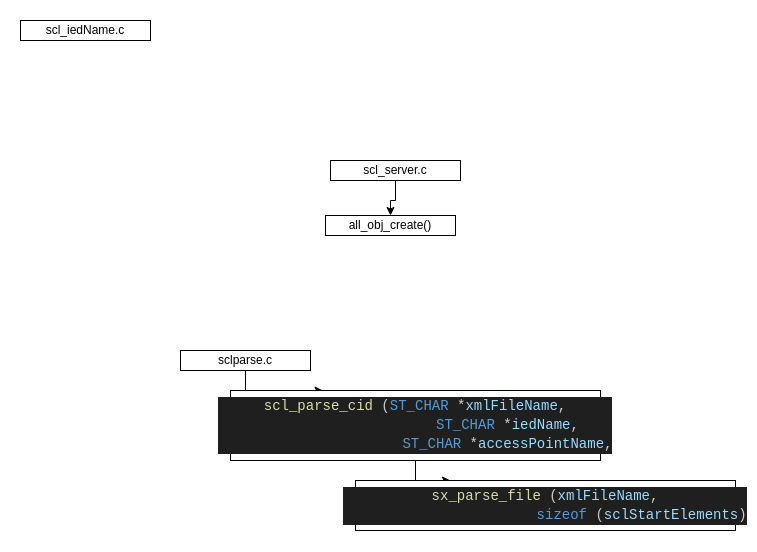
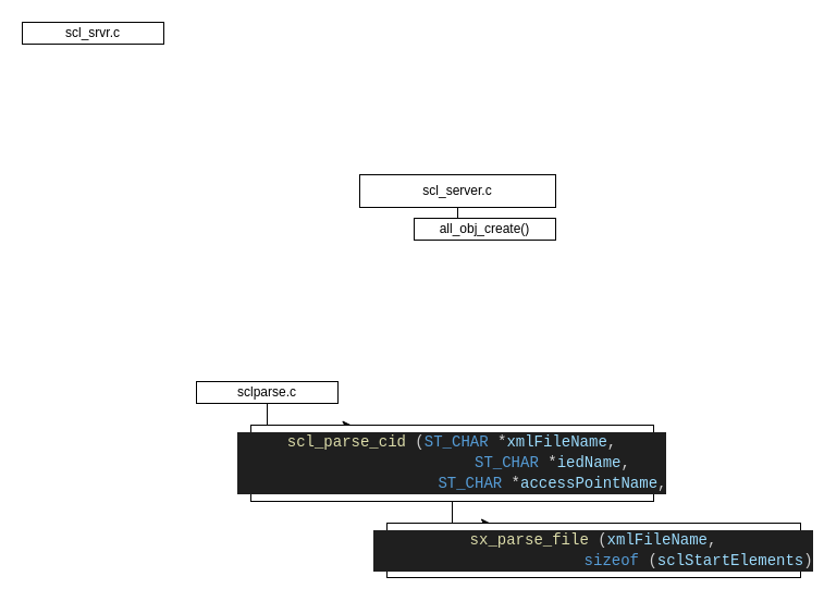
  <mxCell id="0" />
  <mxCell id="1" parent="0" />
  <mxCell id="2" style="edgeStyle=orthogonalEdgeStyle;rounded=0;orthogonalLoop=1;jettySize=auto;html=1;exitX=0.5;exitY=1;exitDx=0;exitDy=0;" parent="1" source="3" target="4" edge="1"><mxGeometry relative="1" as="geometry" /></mxCell>
- <mxCell id="3" value="scl_server.c" style="rounded=0;whiteSpace=wrap;html=1;" parent="1" vertex="1"><mxGeometry x="330" y="160" width="130" height="20" as="geometry" /></mxCell>
- <mxCell id="4" value="all_obj_create()" style="rounded=0;whiteSpace=wrap;html=1;" parent="1" vertex="1"><mxGeometry x="325" y="215" width="130" height="20" as="geometry" /></mxCell>
+ <mxCell id="3" value="scl_server.c" style="rounded=0;whiteSpace=wrap;html=1;" parent="1" vertex="1"><mxGeometry x="330" y="160" width="180" height="30" as="geometry" /></mxCell>
+ <mxCell id="4" value="all_obj_create()" style="rounded=0;whiteSpace=wrap;html=1;" parent="1" vertex="1"><mxGeometry x="380" y="200" width="130" height="20" as="geometry" /></mxCell>
  <mxCell id="5" style="edgeStyle=orthogonalEdgeStyle;rounded=0;orthogonalLoop=1;jettySize=auto;html=1;exitX=0.5;exitY=1;exitDx=0;exitDy=0;entryX=0.25;entryY=0;entryDx=0;entryDy=0;" parent="1" source="6" target="8" edge="1"><mxGeometry relative="1" as="geometry" /></mxCell>
  <mxCell id="6" value="sclparse&lt;span style=&quot;background-color: initial;&quot;&gt;.c&lt;/span&gt;" style="rounded=0;whiteSpace=wrap;html=1;" parent="1" vertex="1"><mxGeometry x="180" y="350" width="130" height="20" as="geometry" /></mxCell>
  <mxCell id="7" style="edgeStyle=orthogonalEdgeStyle;rounded=0;orthogonalLoop=1;jettySize=auto;html=1;exitX=0.5;exitY=1;exitDx=0;exitDy=0;entryX=0.25;entryY=0;entryDx=0;entryDy=0;" parent="1" source="8" target="9" edge="1"><mxGeometry relative="1" as="geometry" /></mxCell>
  <mxCell id="8" value="&lt;div style=&quot;color: rgb(204, 204, 204); background-color: rgb(31, 31, 31); font-family: Consolas, &amp;quot;Courier New&amp;quot;, monospace; font-size: 14px; line-height: 19px; white-space: pre;&quot;&gt;&lt;div&gt;&lt;span style=&quot;color: #dcdcaa;&quot;&gt;scl_parse_cid&lt;/span&gt; (&lt;span style=&quot;color: #569cd6;&quot;&gt;ST_CHAR&lt;/span&gt; &lt;span style=&quot;color: #d4d4d4;&quot;&gt;*&lt;/span&gt;&lt;span style=&quot;color: #9cdcfe;&quot;&gt;xmlFileName&lt;/span&gt;,&lt;/div&gt;&lt;div&gt;&amp;nbsp; &amp;nbsp; &amp;nbsp; &amp;nbsp; &amp;nbsp; &amp;nbsp; &amp;nbsp; &amp;nbsp; &amp;nbsp; &amp;nbsp; &amp;nbsp; &lt;span style=&quot;color: #569cd6;&quot;&gt;ST_CHAR&lt;/span&gt; &lt;span style=&quot;color: #d4d4d4;&quot;&gt;*&lt;/span&gt;&lt;span style=&quot;color: #9cdcfe;&quot;&gt;iedName&lt;/span&gt;,&lt;/div&gt;&lt;div&gt;&amp;nbsp; &amp;nbsp; &amp;nbsp; &amp;nbsp; &amp;nbsp; &amp;nbsp; &amp;nbsp; &amp;nbsp; &amp;nbsp; &amp;nbsp; &amp;nbsp; &lt;span style=&quot;color: #569cd6;&quot;&gt;ST_CHAR&lt;/span&gt; &lt;span style=&quot;color: #d4d4d4;&quot;&gt;*&lt;/span&gt;&lt;span style=&quot;color: #9cdcfe;&quot;&gt;accessPointName&lt;/span&gt;,&lt;/div&gt;&lt;/div&gt;" style="rounded=0;whiteSpace=wrap;html=1;" parent="1" vertex="1"><mxGeometry x="230" y="390" width="370" height="70" as="geometry" /></mxCell>
  <mxCell id="9" value="&lt;div style=&quot;color: rgb(204, 204, 204); background-color: rgb(31, 31, 31); font-family: Consolas, &amp;quot;Courier New&amp;quot;, monospace; font-size: 14px; line-height: 19px; white-space: pre;&quot;&gt;&lt;div&gt;&lt;span style=&quot;color: #dcdcaa;&quot;&gt;sx_parse_file&lt;/span&gt; (&lt;span style=&quot;color: #9cdcfe;&quot;&gt;xmlFileName&lt;/span&gt;,&lt;/div&gt;&lt;div&gt;&amp;nbsp; &amp;nbsp; &amp;nbsp; &amp;nbsp; &amp;nbsp; &amp;nbsp; &amp;nbsp; &amp;nbsp; &amp;nbsp; &amp;nbsp; &amp;nbsp; &amp;nbsp;&lt;span style=&quot;color: #569cd6;&quot;&gt;sizeof&lt;/span&gt; (&lt;span style=&quot;color: #9cdcfe;&quot;&gt;sclStartElements&lt;/span&gt;)&lt;/div&gt;&lt;/div&gt;" style="rounded=0;whiteSpace=wrap;html=1;" parent="1" vertex="1"><mxGeometry x="355" y="480" width="380" height="50" as="geometry" /></mxCell>
- <mxCell id="10" value="scl_iedName&lt;span style=&quot;background-color: initial;&quot;&gt;.c&lt;/span&gt;" style="rounded=0;whiteSpace=wrap;html=1;" parent="1" vertex="1"><mxGeometry x="20" y="20" width="130" height="20" as="geometry" /></mxCell>
+ <mxCell id="10" value="scl_srvr&lt;span style=&quot;background-color: initial;&quot;&gt;.c&lt;/span&gt;" style="rounded=0;whiteSpace=wrap;html=1;" parent="1" vertex="1"><mxGeometry x="20" y="20" width="130" height="20" as="geometry" /></mxCell>
